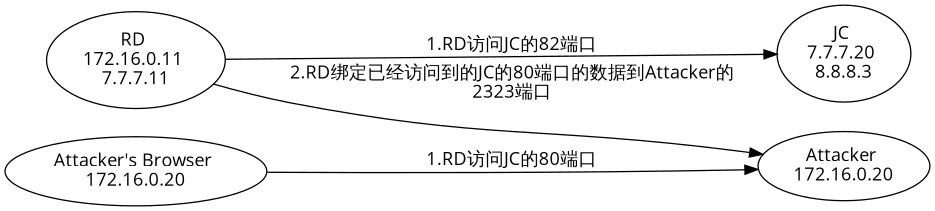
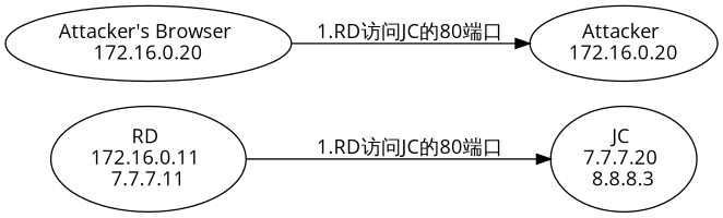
  digraph {
    fontname="Open Sans"
    rankdir=LR
    node [fontname="Open Sans"]
    edge [fontname="Open Sans"]
    "RD \n172.16.0.11 \n7.7.7.11"
    "Attacker \n172.16.0.20"
    "JC \n7.7.7.20 \n8.8.8.3"
    "Attacker's Browser \n172.16.0.20"
-   "RD \n172.16.0.11 \n7.7.7.11" -> "Attacker \n172.16.0.20" [label="2.RD绑定已经访问到的JC的80端口的数据到Attacker的\n2323端口"]
-   "RD \n172.16.0.11 \n7.7.7.11" -> "JC \n7.7.7.20 \n8.8.8.3" [label="1.RD访问JC的82端口"]
+   "RD \n172.16.0.11 \n7.7.7.11" -> "JC \n7.7.7.20 \n8.8.8.3" [label="1.RD访问JC的80端口"]
    "Attacker's Browser \n172.16.0.20" -> "Attacker \n172.16.0.20" [label="1.RD访问JC的80端口"]
  }
